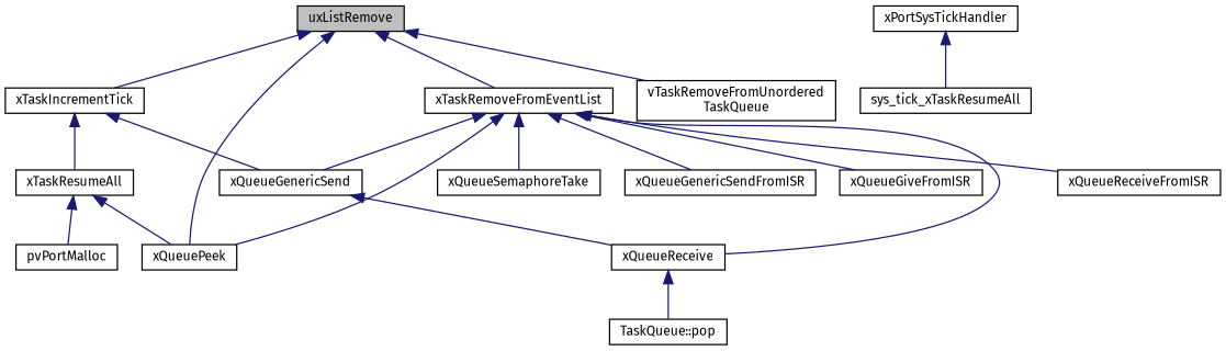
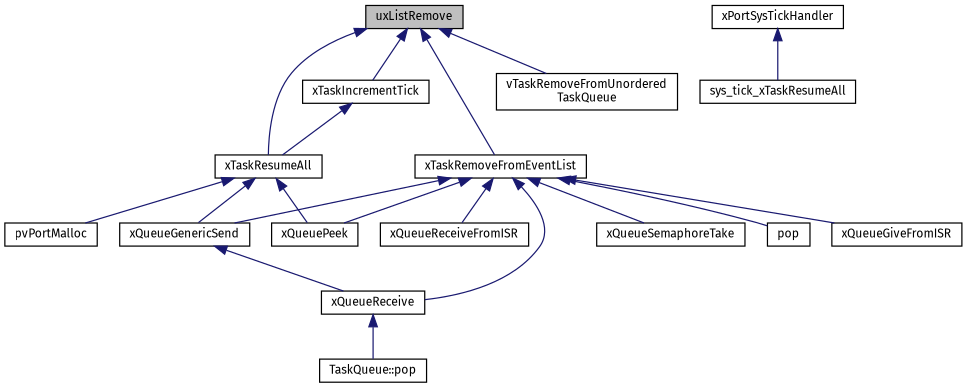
  digraph {
    fontname="Fira Sans"
    rankdir=TB
    node [color=black fillcolor=white fontname="Fira Sans" fontsize=10 shape=record style=filled]
    edge [color=midnightblue dir=back fontname="Fira Sans" fontsize=10 labelfontname=Helvetica labelfontsize=10 style=solid]
    n1 [fillcolor=grey75 fontcolor=black height=0.2 label=uxListRemove width=0.4]
    n2 [height=0.2 label=xTaskResumeAll width=0.4]
    n3 [height=0.2 label=xTaskIncrementTick width=0.4]
    n4 [height=0.2 label=xTaskRemoveFromEventList width=0.4]
    n5 [height=0.2 label="vTaskRemoveFromUnordered\lTaskQueue" width=0.4]
    n6 [height=0.2 label=pvPortMalloc width=0.4]
    n7 [height=0.2 label=xQueueGenericSend width=0.4]
    n8 [height=0.2 label=xQueuePeek width=0.4]
    n9 [height=0.2 label=xQueueReceive width=0.4]
    n10 [height=0.2 label=xQueueSemaphoreTake width=0.4]
-   n11 [height=0.2 label=xQueueGenericSendFromISR width=0.4]
+   n11 [height=0.2 label=pop width=0.4]
    n12 [height=0.2 label=xQueueGiveFromISR width=0.4]
    n13 [height=0.2 label=xQueueReceiveFromISR width=0.4]
    n14 [height=0.2 label="TaskQueue::pop" width=0.4]
    n15 [height=0.2 label=xPortSysTickHandler width=0.4]
    n16 [height=0.2 label=sys_tick_xTaskResumeAll width=0.4]
-   n1 -> n8
+   n1 -> n2
    n1 -> n3
    n1 -> n4
    n1 -> n5
    n2 -> n6
-   n3 -> n7
+   n2 -> n7
    n2 -> n8
    n3 -> n2
    n4 -> n7
    n4 -> n8
    n4 -> n9
    n4 -> n10
    n4 -> n11
    n4 -> n12
    n4 -> n13
    n7 -> n9
    n9 -> n14
    n15 -> n16
  }
